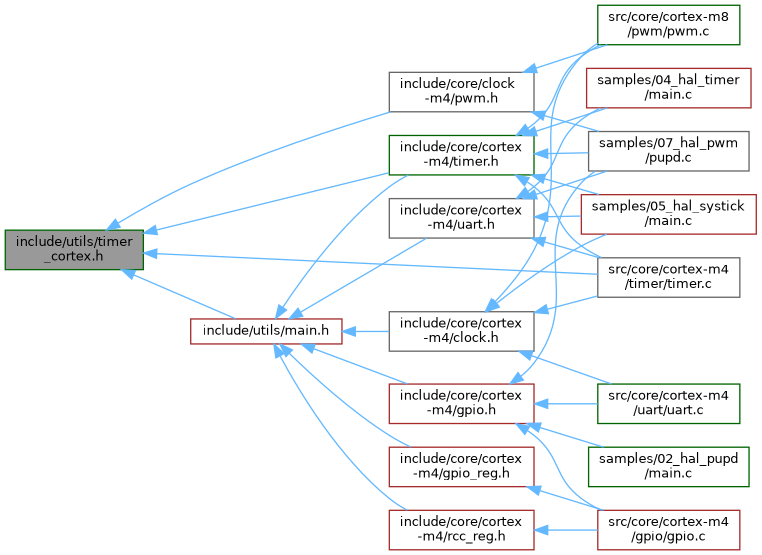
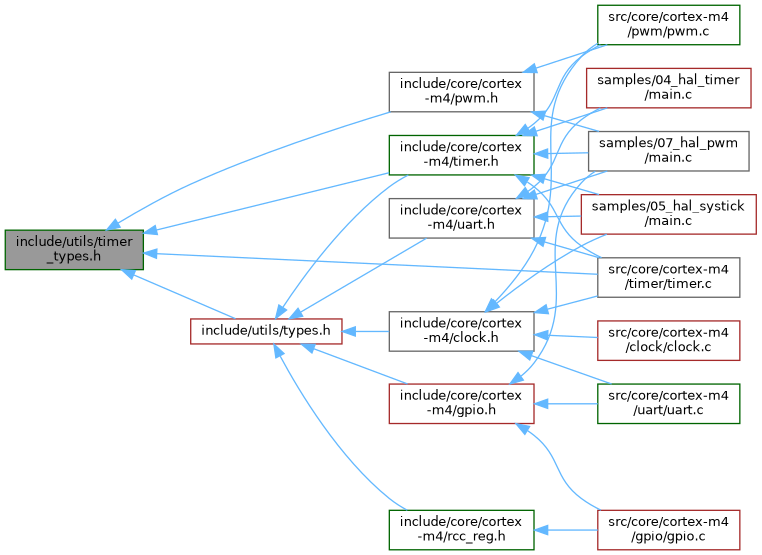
  digraph {
    rankdir=LR
    node [color=brown fillcolor=white fontname=Helvetica fontsize=10 shape=box style=filled]
    edge [color=steelblue1 dir=back fontname=Helvetica fontsize=10 labelfontname=Helvetica labelfontsize=10 style=solid]
-   n1 [color=darkgreen fillcolor=grey60 fontcolor=black height=0.2 label="include/utils/timer\l_cortex.h" width=0.4]
-   n2 [color=gray40 height=0.2 label="include/core/clock\l-m4/pwm.h" width=0.4]
+   n1 [color=darkgreen fillcolor=grey60 fontcolor=black height=0.2 label="include/utils/timer\l_types.h" width=0.4]
+   n2 [color=gray40 height=0.2 label="include/core/cortex\l-m4/pwm.h" width=0.4]
    n3 [color=darkgreen height=0.2 label="include/core/cortex\l-m4/timer.h" width=0.4]
    n4 [color=gray40 height=0.2 label="src/core/cortex-m4\l/timer/timer.c" width=0.4]
-   n5 [height=0.2 label="include/utils/main.h" width=0.4]
-   n6 [color=gray40 height=0.2 label="samples/07_hal_pwm\l/pupd.c" width=0.4]
-   n7 [color=darkgreen height=0.2 label="src/core/cortex-m8\l/pwm/pwm.c" width=0.4]
+   n5 [height=0.2 label="include/utils/types.h" width=0.4]
+   n6 [color=gray40 height=0.2 label="samples/07_hal_pwm\l/main.c" width=0.4]
+   n7 [color=darkgreen height=0.2 label="src/core/cortex-m4\l/pwm/pwm.c" width=0.4]
    n8 [height=0.2 label="samples/04_hal_timer\l/main.c" width=0.4]
    n9 [height=0.2 label="samples/05_hal_systick\l/main.c" width=0.4]
    n10 [color=gray40 height=0.2 label="include/core/cortex\l-m4/clock.h" width=0.4]
    n11 [height=0.2 label="include/core/cortex\l-m4/gpio.h" width=0.4]
-   n12 [height=0.2 label="include/core/cortex\l-m4/gpio_reg.h" width=0.4]
-   n13 [height=0.2 label="include/core/cortex\l-m4/rcc_reg.h" width=0.4]
+   n13 [color=darkgreen height=0.2 label="include/core/cortex\l-m4/rcc_reg.h" width=0.4]
    n14 [color=gray40 height=0.2 label="include/core/cortex\l-m4/uart.h" width=0.4]
+   n15 [height=0.2 label="src/core/cortex-m4\l/clock/clock.c" width=0.4]
    n16 [color=darkgreen height=0.2 label="src/core/cortex-m4\l/uart/uart.c" width=0.4]
-   n17 [color=darkgreen height=0.2 label="samples/02_hal_pupd\l/main.c" width=0.4]
    n18 [height=0.2 label="src/core/cortex-m4\l/gpio/gpio.c" width=0.4]
    n1 -> n2
    n1 -> n3
    n1 -> n4
    n1 -> n5
    n2 -> n6
    n2 -> n7
    n3 -> n4
    n3 -> n6
    n3 -> n7
    n3 -> n8
    n3 -> n9
    n5 -> n3
    n5 -> n10
    n5 -> n11
-   n5 -> n12
    n5 -> n13
    n5 -> n14
    n10 -> n4
    n10 -> n7
    n10 -> n9
+   n10 -> n15
    n10 -> n16
    n11 -> n6
    n11 -> n16
-   n11 -> n17
    n11 -> n18
-   n12 -> n18
    n13 -> n18
    n14 -> n4
    n14 -> n6
    n14 -> n8
    n14 -> n9
  }
